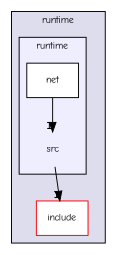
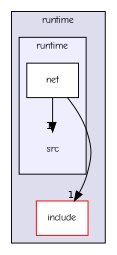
  digraph {
    compound=true
    fontname="Comic Neue"
    node [fontname="Comic Neue" fontsize=10 shape=box fillcolor=white style=filled]
    edge [fontname="Comic Neue" headlabel=1 labeldistance=1.5 labelfontname=Helvetica labelfontsize=10]
    n1 [label=src shape=plaintext fillcolor="" style=""]
    n2 [label=net]
    n3 [color=red label=include]
    subgraph cluster_1 {
      bgcolor="#ddddee"
      fontsize=10
      label=runtime
      pencolor=black
      n3
      subgraph cluster_2 {
        bgcolor="#eeeeff"
        fontsize=10
        label=runtime
        pencolor=black
        n1
        n2
      }
    }
    n2 -> n1
-   n1 -> n3
+   n2 -> n3
  }
